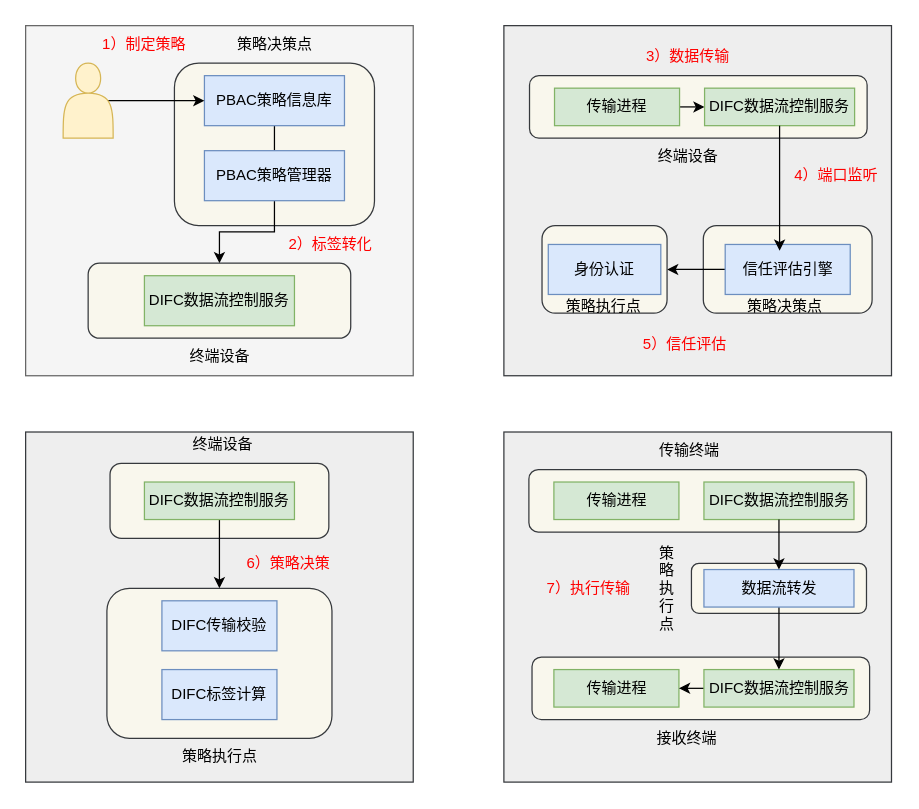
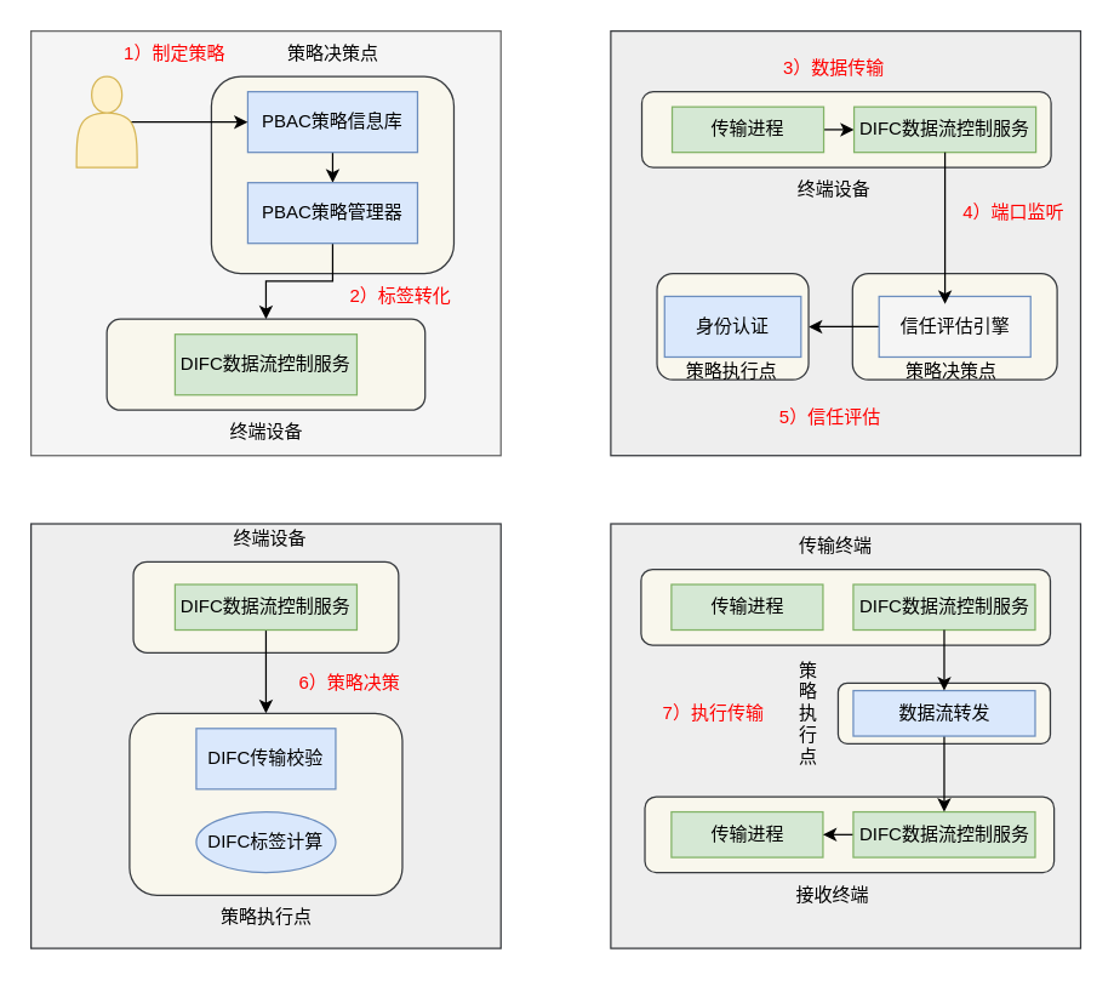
  <mxCell id="0" />
  <mxCell id="1" parent="0" />
  <mxCell id="2" value="" style="rounded=0;whiteSpace=wrap;html=1;fillColor=#eeeeee;strokeColor=#36393d;" parent="1" vertex="1"><mxGeometry x="402.5" y="20" width="310" height="280" as="geometry" /></mxCell>
  <mxCell id="3" value="" style="rounded=0;whiteSpace=wrap;html=1;fillColor=#f5f5f5;fontColor=#333333;strokeColor=#666666;" parent="1" vertex="1"><mxGeometry x="20" y="20" width="310" height="280" as="geometry" /></mxCell>
  <mxCell id="4" value="" style="rounded=1;whiteSpace=wrap;html=1;fillColor=#f9f7ed;strokeColor=#36393d;" parent="1" vertex="1"><mxGeometry x="139" y="50" width="160" height="130" as="geometry" /></mxCell>
- <mxCell id="5" style="edgeStyle=orthogonalEdgeStyle;rounded=0;orthogonalLoop=1;jettySize=auto;html=1;exitX=0.5;exitY=1;exitDx=0;exitDy=0;entryX=0.5;entryY=0;entryDx=0;entryDy=0;endArrow=none;" parent="1" source="6" target="8" edge="1"><mxGeometry relative="1" as="geometry" /></mxCell>
+ <mxCell id="5" style="edgeStyle=orthogonalEdgeStyle;rounded=0;orthogonalLoop=1;jettySize=auto;html=1;exitX=0.5;exitY=1;exitDx=0;exitDy=0;entryX=0.5;entryY=0;entryDx=0;entryDy=0;" parent="1" source="6" target="8" edge="1"><mxGeometry relative="1" as="geometry" /></mxCell>
  <mxCell id="6" value="PBAC策略信息库" style="rounded=0;whiteSpace=wrap;html=1;fillColor=#dae8fc;strokeColor=#6c8ebf;" parent="1" vertex="1"><mxGeometry x="163" y="60" width="112" height="40" as="geometry" /></mxCell>
  <mxCell id="7" style="edgeStyle=orthogonalEdgeStyle;rounded=0;orthogonalLoop=1;jettySize=auto;html=1;exitX=0.5;exitY=1;exitDx=0;exitDy=0;entryX=0.5;entryY=0;entryDx=0;entryDy=0;" parent="1" source="8" target="12" edge="1"><mxGeometry relative="1" as="geometry" /></mxCell>
  <mxCell id="8" value="PBAC策略管理器" style="rounded=0;whiteSpace=wrap;html=1;fillColor=#dae8fc;strokeColor=#6c8ebf;" parent="1" vertex="1"><mxGeometry x="163" y="120" width="112" height="40" as="geometry" /></mxCell>
  <mxCell id="9" style="edgeStyle=orthogonalEdgeStyle;rounded=0;orthogonalLoop=1;jettySize=auto;html=1;exitX=0.9;exitY=0.5;exitDx=0;exitDy=0;exitPerimeter=0;entryX=0;entryY=0.5;entryDx=0;entryDy=0;" parent="1" source="10" target="6" edge="1"><mxGeometry relative="1" as="geometry" /></mxCell>
  <mxCell id="10" value="" style="shape=actor;whiteSpace=wrap;html=1;fillColor=#fff2cc;strokeColor=#d6b656;" parent="1" vertex="1"><mxGeometry x="50" y="50" width="40" height="60" as="geometry" /></mxCell>
  <mxCell id="11" value="策略决策点" style="text;html=1;align=center;verticalAlign=middle;resizable=0;points=[];autosize=1;strokeColor=none;fillColor=none;" parent="1" vertex="1"><mxGeometry x="179" y="20" width="80" height="30" as="geometry" /></mxCell>
  <mxCell id="12" value="" style="rounded=1;whiteSpace=wrap;html=1;fillColor=#f9f7ed;strokeColor=#36393d;" parent="1" vertex="1"><mxGeometry x="70" y="210" width="210" height="60" as="geometry" /></mxCell>
  <mxCell id="13" value="DIFC数据流控制服务" style="rounded=0;whiteSpace=wrap;html=1;fillColor=#d5e8d4;strokeColor=#82b366;" parent="1" vertex="1"><mxGeometry x="115" y="220" width="120" height="40" as="geometry" /></mxCell>
  <mxCell id="14" value="终端设备" style="text;html=1;align=center;verticalAlign=middle;resizable=0;points=[];autosize=1;strokeColor=none;fillColor=none;" parent="1" vertex="1"><mxGeometry x="140" y="270" width="70" height="30" as="geometry" /></mxCell>
  <mxCell id="15" value="" style="rounded=1;whiteSpace=wrap;html=1;fillColor=#f9f7ed;strokeColor=#36393d;" parent="1" vertex="1"><mxGeometry x="423" y="60" width="270" height="50" as="geometry" /></mxCell>
  <mxCell id="16" style="edgeStyle=orthogonalEdgeStyle;rounded=0;orthogonalLoop=1;jettySize=auto;html=1;exitX=1;exitY=0.5;exitDx=0;exitDy=0;entryX=0;entryY=0.5;entryDx=0;entryDy=0;" parent="1" source="17" target="18" edge="1"><mxGeometry relative="1" as="geometry" /></mxCell>
  <mxCell id="17" value="传输进程" style="rounded=0;whiteSpace=wrap;html=1;fillColor=#d5e8d4;strokeColor=#82b366;" parent="1" vertex="1"><mxGeometry x="443" y="70" width="100" height="30" as="geometry" /></mxCell>
  <mxCell id="18" value="DIFC数据流控制服务" style="rounded=0;whiteSpace=wrap;html=1;fillColor=#d5e8d4;strokeColor=#82b366;" parent="1" vertex="1"><mxGeometry x="563" y="70" width="120" height="30" as="geometry" /></mxCell>
  <mxCell id="19" value="" style="rounded=1;whiteSpace=wrap;html=1;fillColor=#f9f7ed;strokeColor=#36393d;" parent="1" vertex="1"><mxGeometry x="562" y="180" width="135" height="70" as="geometry" /></mxCell>
  <mxCell id="20" style="edgeStyle=orthogonalEdgeStyle;rounded=0;orthogonalLoop=1;jettySize=auto;html=1;exitX=0;exitY=0.5;exitDx=0;exitDy=0;entryX=1;entryY=0.5;entryDx=0;entryDy=0;" parent="1" source="21" target="24" edge="1"><mxGeometry relative="1" as="geometry" /></mxCell>
- <mxCell id="21" value="信任评估引擎" style="rounded=0;whiteSpace=wrap;html=1;fillColor=#dae8fc;strokeColor=#6c8ebf;" parent="1" vertex="1"><mxGeometry x="579.5" y="195" width="100" height="40" as="geometry" /></mxCell>
+ <mxCell id="21" value="信任评估引擎" style="rounded=0;whiteSpace=wrap;html=1;fillColor=#f5f5f5;strokeColor=#6c8ebf;" parent="1" vertex="1"><mxGeometry x="579.5" y="195" width="100" height="40" as="geometry" /></mxCell>
  <mxCell id="22" value="策略决策点" style="text;html=1;strokeColor=none;fillColor=none;align=center;verticalAlign=middle;whiteSpace=wrap;rounded=0;" parent="1" vertex="1"><mxGeometry x="591.5" y="230" width="71" height="30" as="geometry" /></mxCell>
  <mxCell id="23" value="终端设备" style="text;html=1;strokeColor=none;fillColor=none;align=center;verticalAlign=middle;whiteSpace=wrap;rounded=0;" parent="1" vertex="1"><mxGeometry x="519.5" y="110" width="60" height="30" as="geometry" /></mxCell>
  <mxCell id="24" value="" style="rounded=1;whiteSpace=wrap;html=1;fillColor=#f9f7ed;strokeColor=#36393d;" parent="1" vertex="1"><mxGeometry x="433" y="180" width="100" height="70" as="geometry" /></mxCell>
  <mxCell id="25" value="身份认证" style="rounded=0;whiteSpace=wrap;html=1;fillColor=#dae8fc;strokeColor=#6c8ebf;" parent="1" vertex="1"><mxGeometry x="438" y="195" width="90" height="40" as="geometry" /></mxCell>
  <mxCell id="26" value="策略执行点" style="text;html=1;strokeColor=none;fillColor=none;align=center;verticalAlign=middle;whiteSpace=wrap;rounded=0;" parent="1" vertex="1"><mxGeometry x="447" y="230" width="71" height="30" as="geometry" /></mxCell>
  <mxCell id="27" value="" style="rounded=0;whiteSpace=wrap;html=1;fillColor=#eeeeee;strokeColor=#36393d;" parent="1" vertex="1"><mxGeometry x="20" y="345" width="310" height="280" as="geometry" /></mxCell>
  <mxCell id="28" value="" style="rounded=1;whiteSpace=wrap;html=1;fillColor=#f9f7ed;strokeColor=#36393d;" parent="1" vertex="1"><mxGeometry x="87.5" y="370" width="175" height="60" as="geometry" /></mxCell>
  <mxCell id="29" style="edgeStyle=orthogonalEdgeStyle;rounded=0;orthogonalLoop=1;jettySize=auto;html=1;exitX=0.5;exitY=1;exitDx=0;exitDy=0;entryX=0.5;entryY=0;entryDx=0;entryDy=0;" parent="1" source="30" target="31" edge="1"><mxGeometry relative="1" as="geometry" /></mxCell>
  <mxCell id="30" value="DIFC数据流控制服务" style="rounded=0;whiteSpace=wrap;html=1;fillColor=#d5e8d4;strokeColor=#82b366;" parent="1" vertex="1"><mxGeometry x="115" y="385" width="120" height="30" as="geometry" /></mxCell>
  <mxCell id="31" value="" style="rounded=1;whiteSpace=wrap;html=1;fillColor=#f9f7ed;strokeColor=#36393d;" parent="1" vertex="1"><mxGeometry x="85" y="470" width="180" height="120" as="geometry" /></mxCell>
  <mxCell id="32" value="终端设备" style="text;html=1;strokeColor=none;fillColor=none;align=center;verticalAlign=middle;whiteSpace=wrap;rounded=0;" parent="1" vertex="1"><mxGeometry x="147.5" y="340" width="60" height="30" as="geometry" /></mxCell>
  <mxCell id="33" value="DIFC传输校验" style="rounded=0;whiteSpace=wrap;html=1;fillColor=#dae8fc;strokeColor=#6c8ebf;" parent="1" vertex="1"><mxGeometry x="129" y="480" width="92" height="40" as="geometry" /></mxCell>
- <mxCell id="34" value="DIFC标签计算" style="rounded=0;whiteSpace=wrap;html=1;fillColor=#dae8fc;strokeColor=#6c8ebf;" parent="1" vertex="1"><mxGeometry x="129" y="535" width="92" height="40" as="geometry" /></mxCell>
+ <mxCell id="34" value="DIFC标签计算" style="ellipse;whiteSpace=wrap;html=1;fillColor=#dae8fc;strokeColor=#6c8ebf;" parent="1" vertex="1"><mxGeometry x="129" y="535" width="92" height="40" as="geometry" /></mxCell>
  <mxCell id="35" value="策略执行点" style="text;html=1;align=center;verticalAlign=middle;resizable=0;points=[];autosize=1;strokeColor=none;fillColor=none;" parent="1" vertex="1"><mxGeometry x="135" y="590" width="80" height="30" as="geometry" /></mxCell>
  <mxCell id="36" value="" style="rounded=0;whiteSpace=wrap;html=1;fillColor=#eeeeee;strokeColor=#36393d;" parent="1" vertex="1"><mxGeometry x="402.5" y="345" width="310" height="280" as="geometry" /></mxCell>
  <mxCell id="37" value="" style="rounded=1;whiteSpace=wrap;html=1;fillColor=#f9f7ed;strokeColor=#36393d;" parent="1" vertex="1"><mxGeometry x="422.5" y="375" width="270" height="50" as="geometry" /></mxCell>
  <mxCell id="38" value="传输进程" style="rounded=0;whiteSpace=wrap;html=1;fillColor=#d5e8d4;strokeColor=#82b366;" parent="1" vertex="1"><mxGeometry x="442.5" y="385" width="100" height="30" as="geometry" /></mxCell>
  <mxCell id="39" value="DIFC数据流控制服务" style="rounded=0;whiteSpace=wrap;html=1;fillColor=#d5e8d4;strokeColor=#82b366;" parent="1" vertex="1"><mxGeometry x="562.5" y="385" width="120" height="30" as="geometry" /></mxCell>
  <mxCell id="40" value="传输终端" style="text;html=1;strokeColor=none;fillColor=none;align=center;verticalAlign=middle;whiteSpace=wrap;rounded=0;" parent="1" vertex="1"><mxGeometry x="520.5" y="345" width="60" height="30" as="geometry" /></mxCell>
  <mxCell id="41" value="" style="rounded=1;whiteSpace=wrap;html=1;fillColor=#f9f7ed;strokeColor=#36393d;" parent="1" vertex="1"><mxGeometry x="425" y="525" width="270" height="50" as="geometry" /></mxCell>
  <mxCell id="42" value="传输进程" style="rounded=0;whiteSpace=wrap;html=1;fillColor=#d5e8d4;strokeColor=#82b366;" parent="1" vertex="1"><mxGeometry x="442.5" y="535" width="100" height="30" as="geometry" /></mxCell>
  <mxCell id="43" style="edgeStyle=orthogonalEdgeStyle;rounded=0;orthogonalLoop=1;jettySize=auto;html=1;exitX=0;exitY=0.5;exitDx=0;exitDy=0;entryX=1;entryY=0.5;entryDx=0;entryDy=0;" edge="1" parent="1" source="44" target="42"><mxGeometry relative="1" as="geometry" /></mxCell>
  <mxCell id="44" value="DIFC数据流控制服务" style="rounded=0;whiteSpace=wrap;html=1;fillColor=#d5e8d4;strokeColor=#82b366;" parent="1" vertex="1"><mxGeometry x="562.5" y="535" width="120" height="30" as="geometry" /></mxCell>
  <mxCell id="45" value="接收终端" style="text;html=1;strokeColor=none;fillColor=none;align=center;verticalAlign=middle;whiteSpace=wrap;rounded=0;" parent="1" vertex="1"><mxGeometry x="519" y="575" width="60" height="30" as="geometry" /></mxCell>
  <mxCell id="46" value="" style="rounded=1;whiteSpace=wrap;html=1;fillColor=#f9f7ed;strokeColor=#36393d;" parent="1" vertex="1"><mxGeometry x="552.5" y="450" width="140" height="40" as="geometry" /></mxCell>
  <mxCell id="47" style="edgeStyle=orthogonalEdgeStyle;rounded=0;orthogonalLoop=1;jettySize=auto;html=1;exitX=0.5;exitY=1;exitDx=0;exitDy=0;entryX=0.5;entryY=0;entryDx=0;entryDy=0;" parent="1" source="48" target="44" edge="1"><mxGeometry relative="1" as="geometry" /></mxCell>
  <mxCell id="48" value="数据流转发" style="rounded=0;whiteSpace=wrap;html=1;fillColor=#dae8fc;strokeColor=#6c8ebf;" parent="1" vertex="1"><mxGeometry x="562.5" y="455" width="120" height="30" as="geometry" /></mxCell>
  <mxCell id="49" style="edgeStyle=orthogonalEdgeStyle;rounded=0;orthogonalLoop=1;jettySize=auto;html=1;exitX=0.5;exitY=1;exitDx=0;exitDy=0;entryX=0.5;entryY=0;entryDx=0;entryDy=0;" parent="1" source="39" target="48" edge="1"><mxGeometry relative="1" as="geometry" /></mxCell>
  <mxCell id="50" value="策略执行点" style="text;html=1;strokeColor=none;fillColor=none;align=center;verticalAlign=middle;whiteSpace=wrap;rounded=0;" parent="1" vertex="1"><mxGeometry x="522.5" y="435" width="20" height="70" as="geometry" /></mxCell>
  <mxCell id="51" style="edgeStyle=orthogonalEdgeStyle;rounded=0;orthogonalLoop=1;jettySize=auto;html=1;exitX=0.5;exitY=1;exitDx=0;exitDy=0;" parent="1" source="18" edge="1"><mxGeometry relative="1" as="geometry"><mxPoint x="623" y="200" as="targetPoint" /></mxGeometry></mxCell>
  <mxCell id="52" value="&lt;font color=&quot;#ff0000&quot;&gt;1）制定策略&lt;/font&gt;" style="text;html=1;strokeColor=none;fillColor=none;align=center;verticalAlign=middle;whiteSpace=wrap;rounded=0;" vertex="1" parent="1"><mxGeometry x="80" y="20" width="70" height="30" as="geometry" /></mxCell>
  <mxCell id="53" value="&lt;font color=&quot;#ff0000&quot;&gt;2）标签转化&lt;/font&gt;" style="text;html=1;strokeColor=none;fillColor=none;align=center;verticalAlign=middle;whiteSpace=wrap;rounded=0;" vertex="1" parent="1"><mxGeometry x="229" y="180" width="70" height="30" as="geometry" /></mxCell>
  <mxCell id="54" value="&lt;font color=&quot;#ff0000&quot;&gt;3）数据传输&lt;/font&gt;" style="text;html=1;strokeColor=none;fillColor=none;align=center;verticalAlign=middle;whiteSpace=wrap;rounded=0;" vertex="1" parent="1"><mxGeometry x="514.5" y="30" width="70" height="30" as="geometry" /></mxCell>
  <mxCell id="55" value="&lt;font color=&quot;#ff0000&quot;&gt;4）端口监听&lt;/font&gt;" style="text;html=1;align=center;verticalAlign=middle;resizable=0;points=[];autosize=1;strokeColor=none;fillColor=none;" vertex="1" parent="1"><mxGeometry x="622.5" y="125" width="90" height="30" as="geometry" /></mxCell>
  <mxCell id="56" value="&lt;font color=&quot;#ff0000&quot;&gt;5）信任评估&lt;/font&gt;" style="text;html=1;align=center;verticalAlign=middle;resizable=0;points=[];autosize=1;strokeColor=none;fillColor=none;" vertex="1" parent="1"><mxGeometry x="501.5" y="260" width="90" height="30" as="geometry" /></mxCell>
  <mxCell id="57" value="&lt;font color=&quot;#ff0000&quot;&gt;6）策略决策&lt;/font&gt;" style="text;html=1;align=center;verticalAlign=middle;resizable=0;points=[];autosize=1;strokeColor=none;fillColor=none;" vertex="1" parent="1"><mxGeometry x="185" y="435" width="90" height="30" as="geometry" /></mxCell>
  <mxCell id="58" value="&lt;font color=&quot;#ff0000&quot;&gt;7）执行传输&lt;/font&gt;" style="text;html=1;align=center;verticalAlign=middle;resizable=0;points=[];autosize=1;strokeColor=none;fillColor=none;" vertex="1" parent="1"><mxGeometry x="424.5" y="455" width="90" height="30" as="geometry" /></mxCell>
